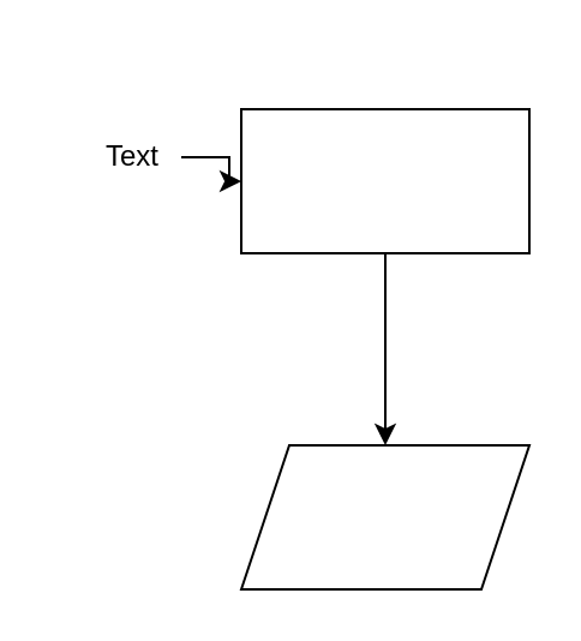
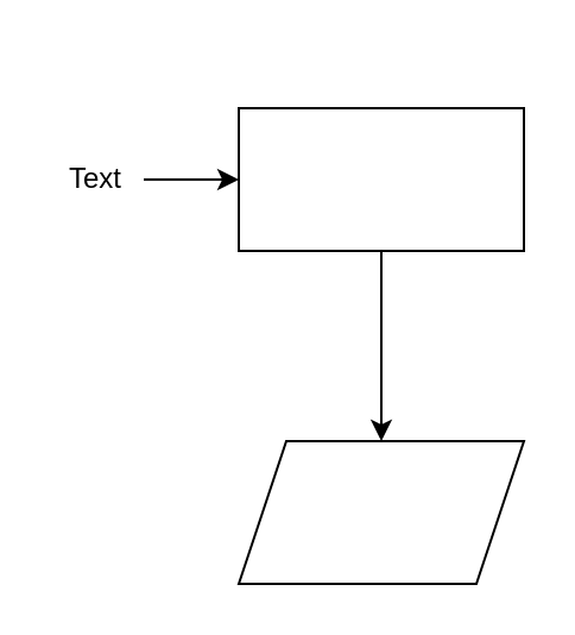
  <mxCell id="0" />
  <mxCell id="1" parent="0" />
  <mxCell id="2" value="" style="edgeStyle=orthogonalEdgeStyle;rounded=0;orthogonalLoop=1;jettySize=auto;html=1;" edge="1" parent="1" source="3" target="5"><mxGeometry relative="1" as="geometry" /></mxCell>
- <mxCell id="3" value="Text" style="text;html=1;strokeColor=none;fillColor=none;align=center;verticalAlign=middle;whiteSpace=wrap;rounded=0;" vertex="1" parent="1"><mxGeometry x="35" y="10" width="40" height="110" as="geometry" /></mxCell>
+ <mxCell id="3" value="Text" style="text;html=1;strokeColor=none;fillColor=none;align=center;verticalAlign=middle;whiteSpace=wrap;rounded=0;" vertex="1" parent="1"><mxGeometry x="20" y="20" width="40" height="110" as="geometry" /></mxCell>
  <mxCell id="4" value="" style="edgeStyle=orthogonalEdgeStyle;rounded=0;orthogonalLoop=1;jettySize=auto;html=1;" edge="1" parent="1" source="5" target="6"><mxGeometry relative="1" as="geometry" /></mxCell>
  <mxCell id="5" value="" style="whiteSpace=wrap;html=1;" vertex="1" parent="1"><mxGeometry x="100" y="45" width="120" height="60" as="geometry" /></mxCell>
  <mxCell id="6" value="" style="shape=parallelogram;perimeter=parallelogramPerimeter;whiteSpace=wrap;html=1;fixedSize=1;" vertex="1" parent="1"><mxGeometry x="100" y="185" width="120" height="60" as="geometry" /></mxCell>
